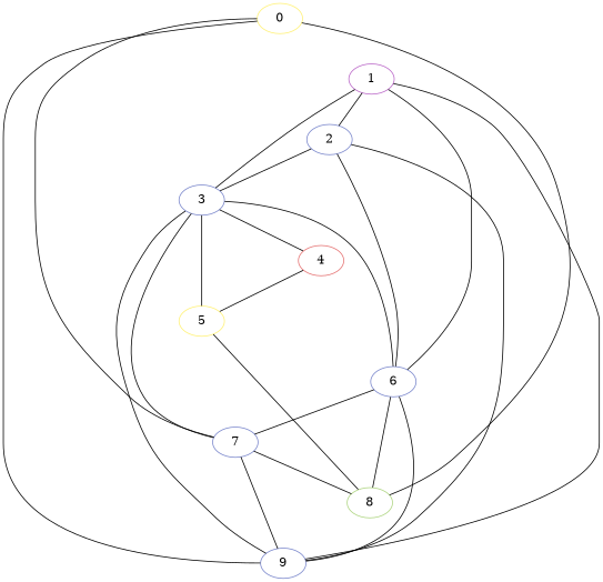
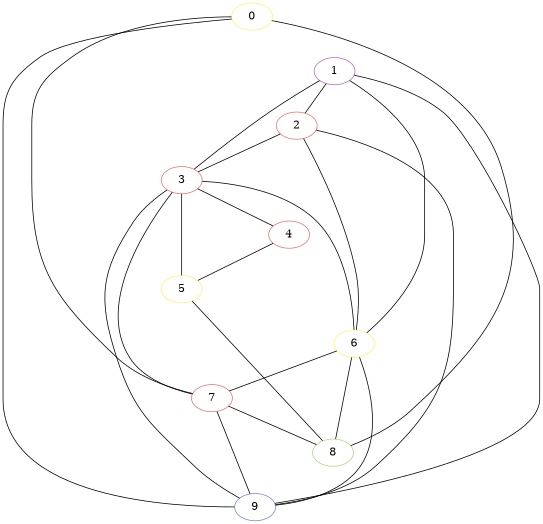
  strict graph {
    node [color="#fff176"]
    0
    1 [color="#ba68c8"]
-   2 [color="#7986cb"]
-   3 [color="#7986cb"]
+   2 [color="#e57373"]
+   3 [color="#e57373"]
    4 [color="#e57373"]
    5
-   6 [color="#7986cb"]
-   7 [color="#7986cb"]
+   6
+   7 [color="#e57373"]
    8 [color="#aed581"]
    9 [color="#7986cb"]
    0 -- 1 [color=transparent]
    0 -- 2 [color=transparent]
    0 -- 3 [color=transparent]
    0 -- 4 [color=transparent]
    0 -- 5 [color=transparent]
    0 -- 6 [color=transparent]
    0 -- 7
    0 -- 8
    0 -- 9
    1 -- 2
    1 -- 3
    1 -- 4 [color=transparent]
    1 -- 5 [color=transparent]
    1 -- 6
    1 -- 8 [color=transparent]
    1 -- 9
    2 -- 3
    2 -- 4 [color=transparent]
    2 -- 5 [color=transparent]
    2 -- 6
    2 -- 7 [color=transparent]
    2 -- 8 [color=transparent]
    2 -- 9
    3 -- 4
    3 -- 5
    3 -- 6
    3 -- 7
    3 -- 9
    4 -- 5
    4 -- 6 [color=transparent]
    4 -- 7 [color=transparent]
    4 -- 8 [color=transparent]
    4 -- 9 [color=transparent]
    5 -- 6 [color=transparent]
    5 -- 7 [color=transparent]
    5 -- 8
    5 -- 9 [color=transparent]
    6 -- 7
    6 -- 8
    6 -- 9
    7 -- 8
    7 -- 9
    8 -- 9 [color=transparent]
  }
